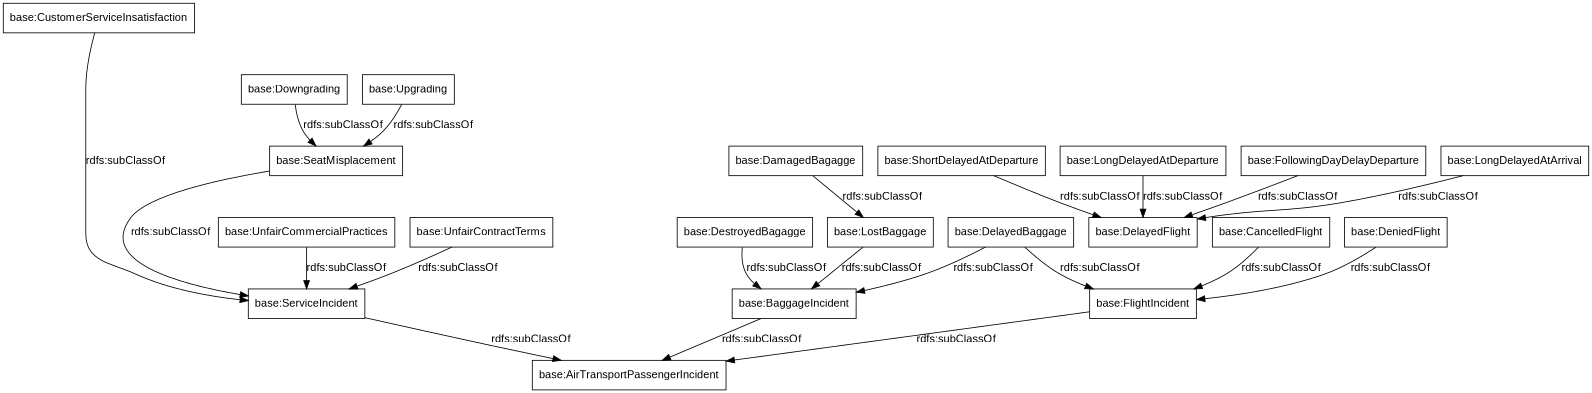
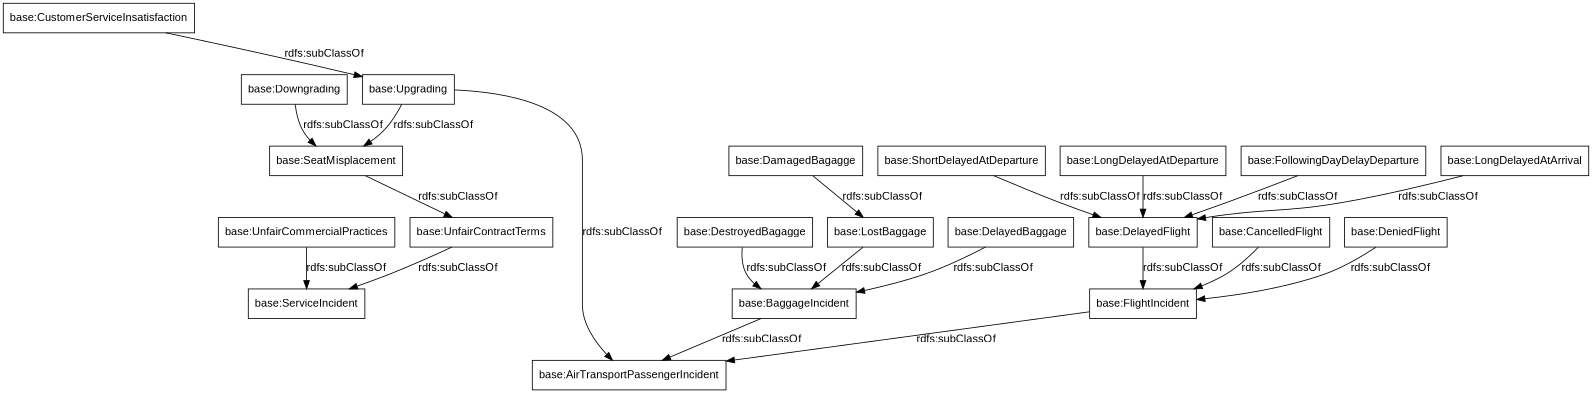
  digraph {
    fontname="Liberation Sans"
    rankdir=TB
    node [color=black fontname="Liberation Sans" shape=rectangle]
    edge [fontname="Liberation Sans"]
    "base:FlightIncident"
    "base:AirTransportPassengerIncident"
    "base:DelayedFlight"
    "base:FollowingDayDelayDeparture"
    "base:UnfairCommercialPractices"
    "base:ServiceIncident"
    "base:DestroyedBagagge"
    "base:BaggageIncident"
    "base:CustomerServiceInsatisfaction"
    "base:UnfairContractTerms"
    "base:Upgrading"
    "base:SeatMisplacement"
    "base:LongDelayedAtArrival"
    "base:CancelledFlight"
    "base:DamagedBagagge"
    "base:LostBaggage"
    "base:Downgrading"
    "base:ShortDelayedAtDeparture"
    "base:DeniedFlight"
    "base:DelayedBaggage"
    "base:LongDelayedAtDeparture"
    "base:FlightIncident" -> "base:AirTransportPassengerIncident" [label="rdfs:subClassOf"]
-   "base:DelayedBaggage" -> "base:FlightIncident" [label="rdfs:subClassOf"]
+   "base:DelayedFlight" -> "base:FlightIncident" [label="rdfs:subClassOf"]
    "base:FollowingDayDelayDeparture" -> "base:DelayedFlight" [label="rdfs:subClassOf"]
    "base:UnfairCommercialPractices" -> "base:ServiceIncident" [label="rdfs:subClassOf"]
-   "base:ServiceIncident" -> "base:AirTransportPassengerIncident" [label="rdfs:subClassOf"]
+   "base:Upgrading" -> "base:AirTransportPassengerIncident" [label="rdfs:subClassOf"]
    "base:DestroyedBagagge" -> "base:BaggageIncident" [label="rdfs:subClassOf"]
    "base:BaggageIncident" -> "base:AirTransportPassengerIncident" [label="rdfs:subClassOf"]
-   "base:CustomerServiceInsatisfaction" -> "base:ServiceIncident" [label="rdfs:subClassOf"]
+   "base:CustomerServiceInsatisfaction" -> "base:Upgrading" [label="rdfs:subClassOf"]
    "base:UnfairContractTerms" -> "base:ServiceIncident" [label="rdfs:subClassOf"]
    "base:Upgrading" -> "base:SeatMisplacement" [label="rdfs:subClassOf"]
-   "base:SeatMisplacement" -> "base:ServiceIncident" [label="rdfs:subClassOf"]
+   "base:SeatMisplacement" -> "base:UnfairContractTerms" [label="rdfs:subClassOf"]
    "base:LongDelayedAtArrival" -> "base:DelayedFlight" [label="rdfs:subClassOf"]
    "base:CancelledFlight" -> "base:FlightIncident" [label="rdfs:subClassOf"]
    "base:DamagedBagagge" -> "base:LostBaggage" [label="rdfs:subClassOf"]
    "base:LostBaggage" -> "base:BaggageIncident" [label="rdfs:subClassOf"]
    "base:Downgrading" -> "base:SeatMisplacement" [label="rdfs:subClassOf"]
    "base:ShortDelayedAtDeparture" -> "base:DelayedFlight" [label="rdfs:subClassOf"]
    "base:DeniedFlight" -> "base:FlightIncident" [label="rdfs:subClassOf"]
    "base:DelayedBaggage" -> "base:BaggageIncident" [label="rdfs:subClassOf"]
    "base:LongDelayedAtDeparture" -> "base:DelayedFlight" [label="rdfs:subClassOf"]
  }
